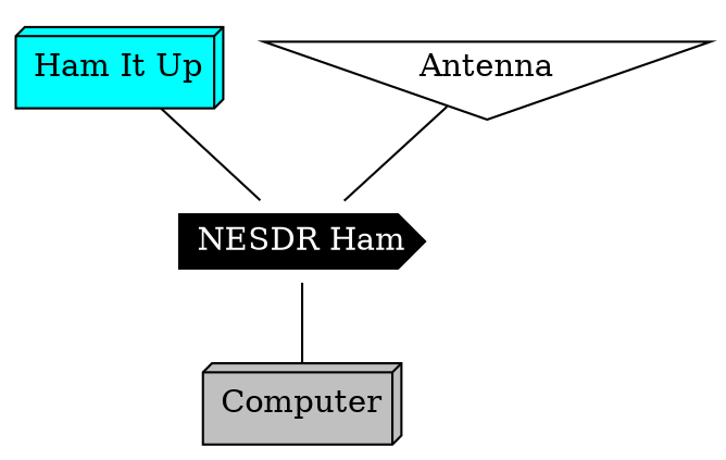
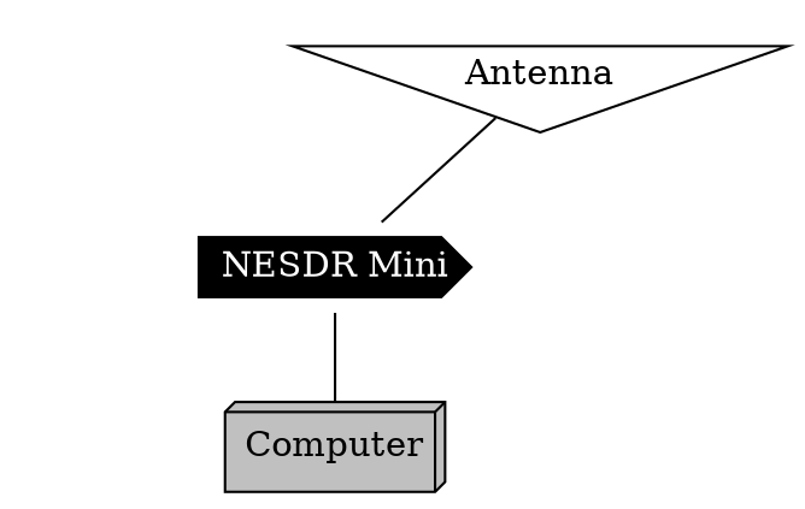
  graph {
    node [shape=box3d style=filled]
    Computer [fillcolor=gray]
-   n2 [fillcolor=black fontcolor=white label="NESDR Ham" shape=cds]
-   n3 [fillcolor=cyan label="Ham It Up"]
+   n2 [fillcolor=black fontcolor=white label="NESDR Mini" shape=cds]
    Antenna [shape=invtriangle style=""]
    n2 -- Computer
-   n3 -- n2
    Antenna -- n2
  }
